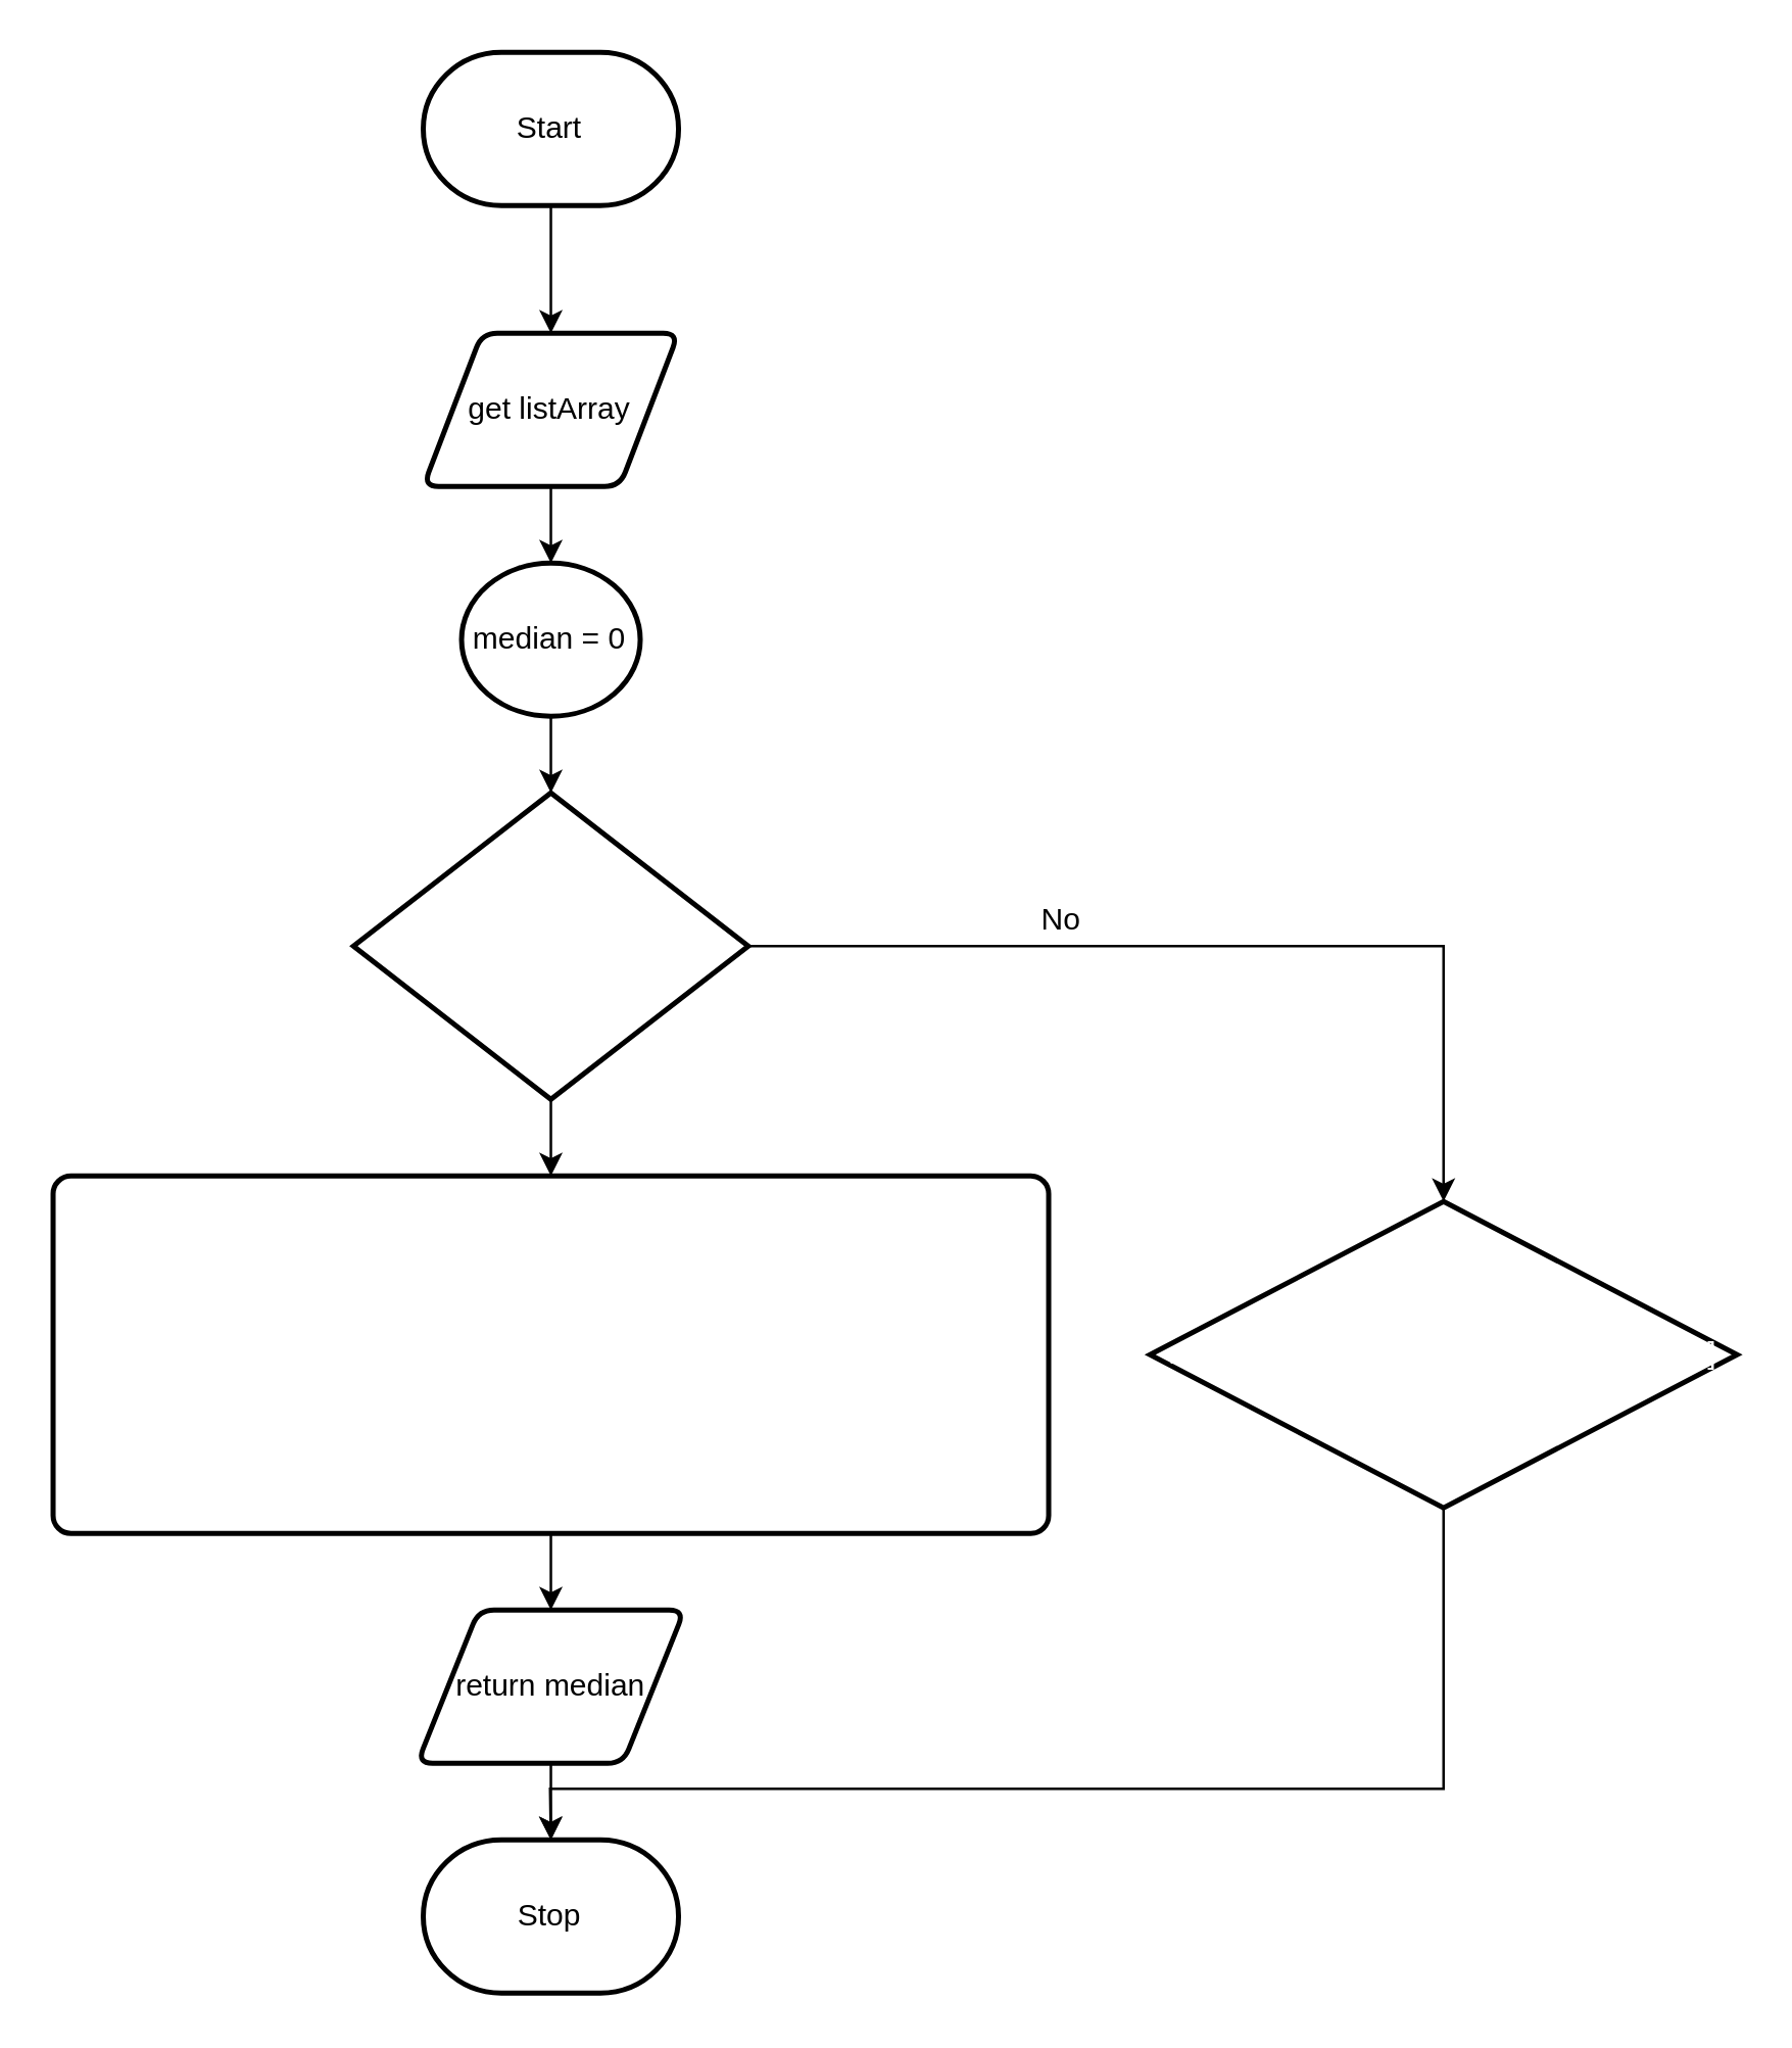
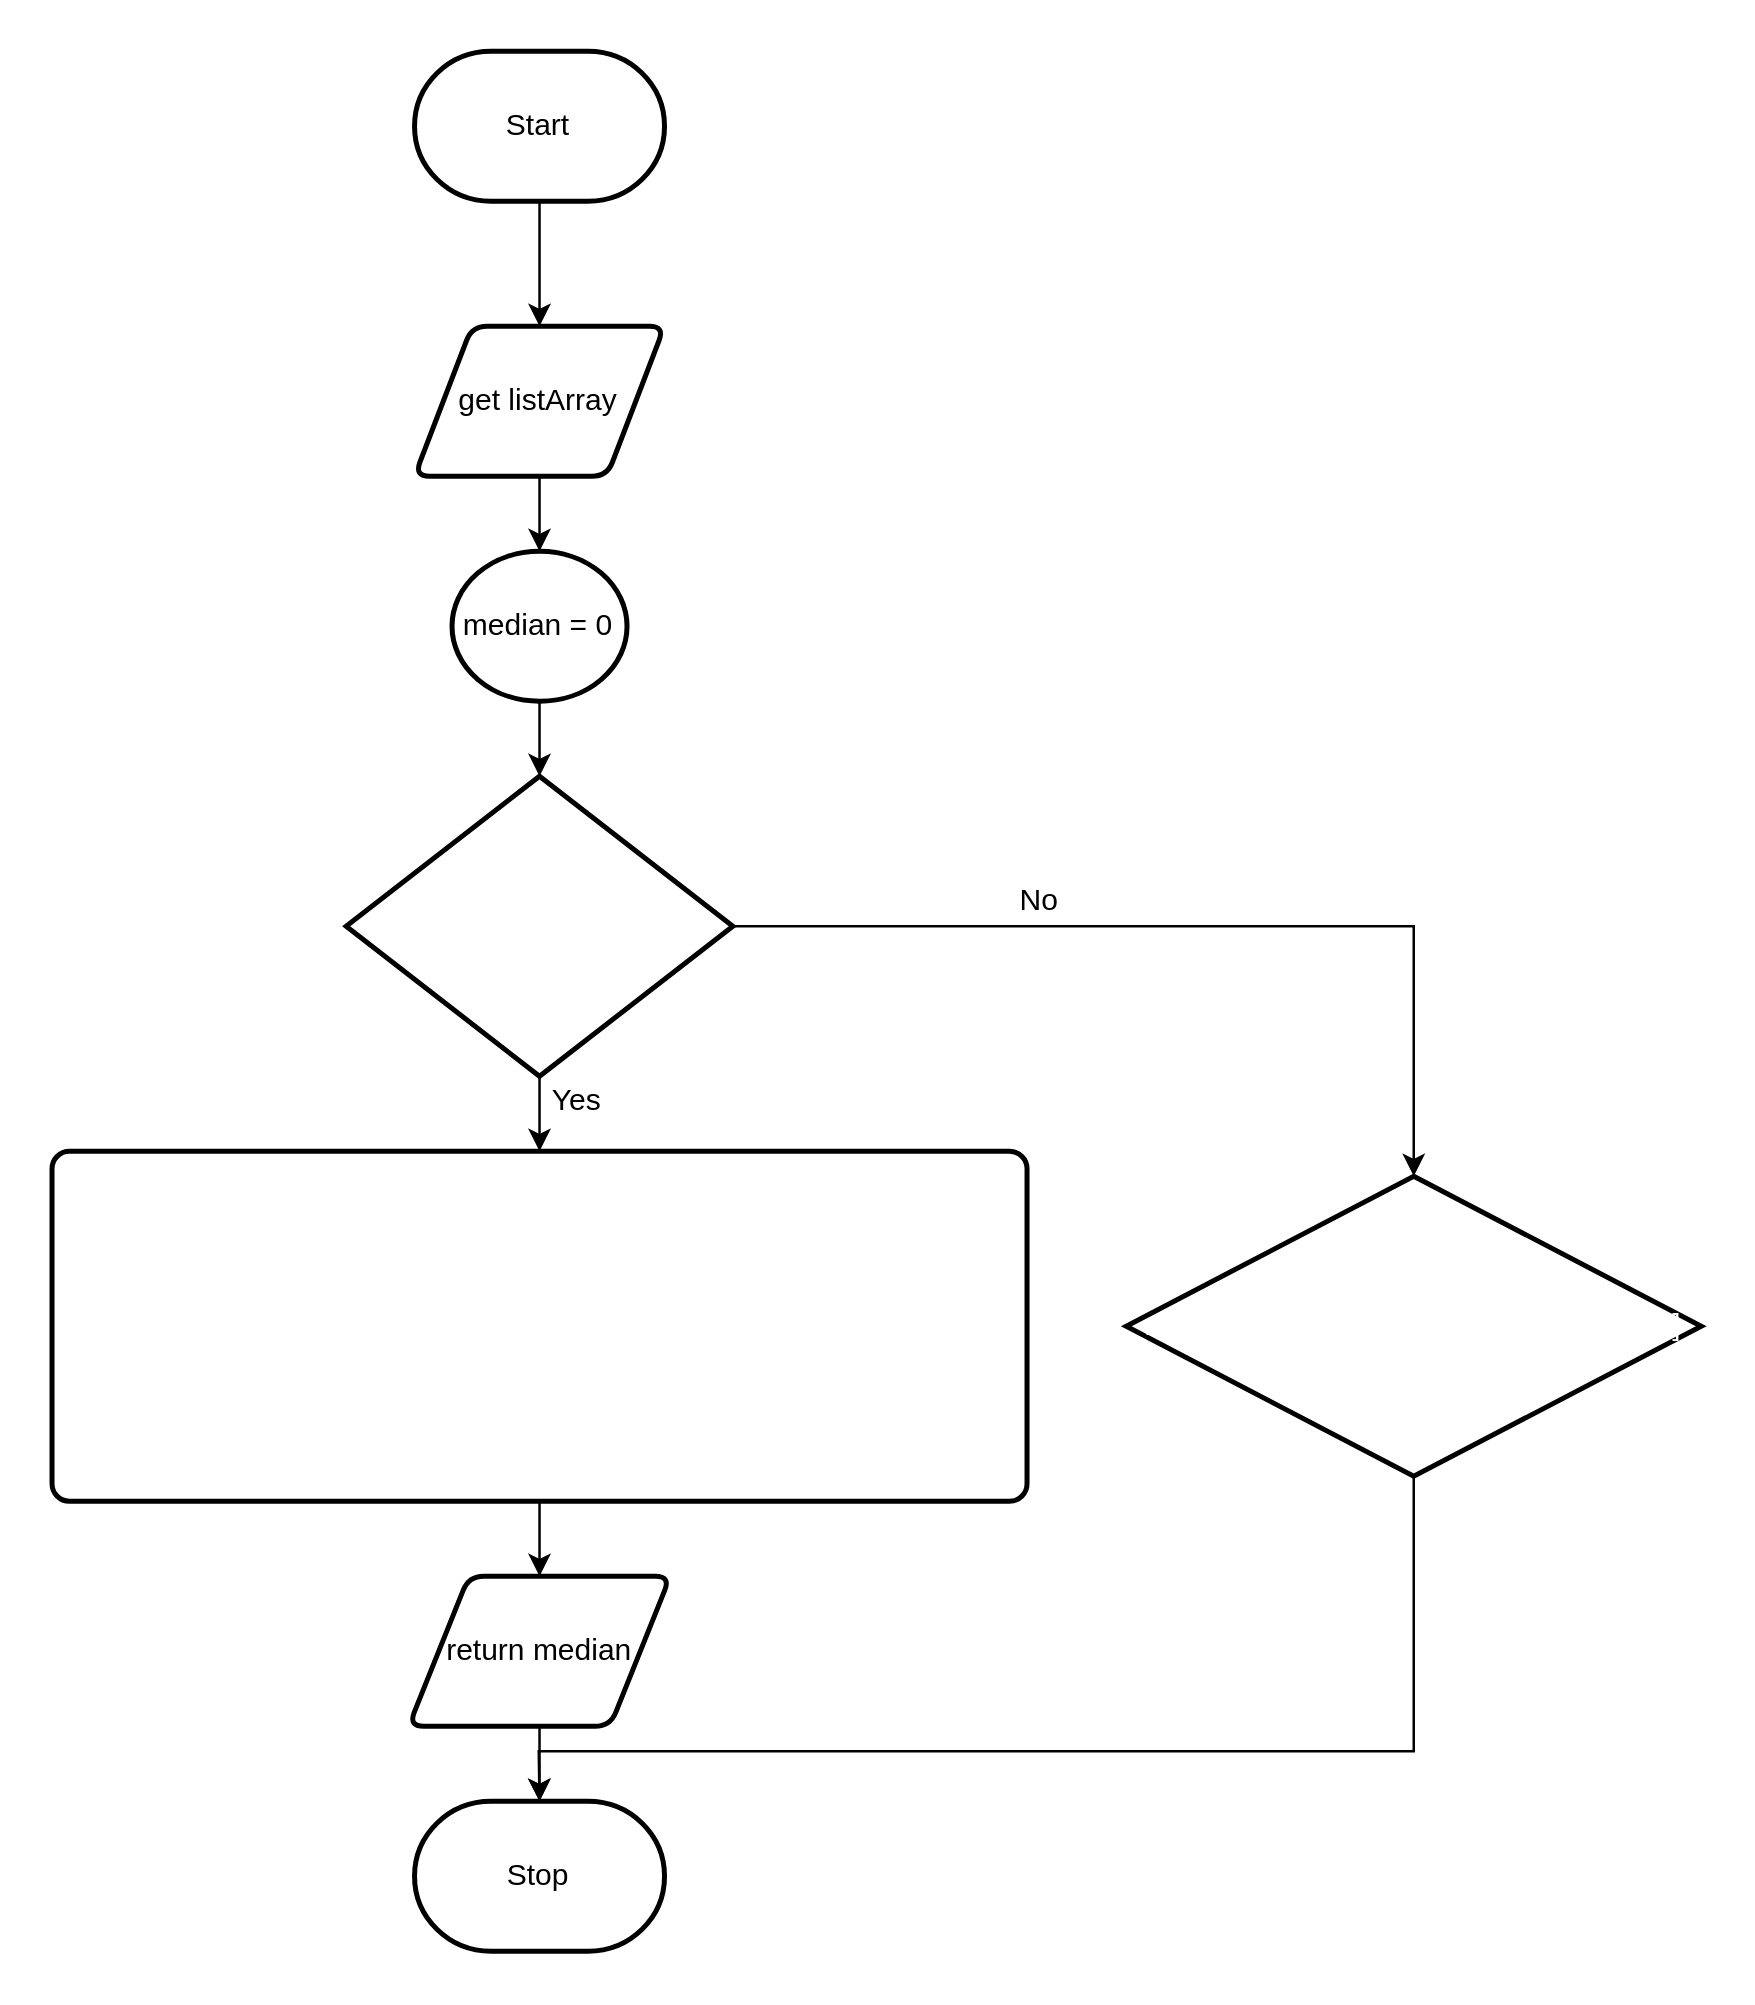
  <mxCell id="0" />
  <mxCell id="1" parent="0" />
  <mxCell id="2" value="" style="edgeStyle=none;html=1;" edge="1" parent="1" source="3"><mxGeometry relative="1" as="geometry"><mxPoint x="215.31" y="130" as="targetPoint" /></mxGeometry></mxCell>
  <mxCell id="3" value="Start" style="strokeWidth=2;html=1;shape=mxgraph.flowchart.terminator;whiteSpace=wrap;" vertex="1" parent="1"><mxGeometry x="165.31" y="20" width="100" height="60" as="geometry" /></mxCell>
  <mxCell id="4" value="" style="edgeStyle=none;html=1;" edge="1" parent="1" source="5" target="7"><mxGeometry relative="1" as="geometry" /></mxCell>
  <mxCell id="5" value="get listArray" style="shape=parallelogram;html=1;strokeWidth=2;perimeter=parallelogramPerimeter;whiteSpace=wrap;rounded=1;arcSize=12;size=0.23;" vertex="1" parent="1"><mxGeometry x="165.31" y="130" width="100" height="60" as="geometry" /></mxCell>
  <mxCell id="6" value="" style="edgeStyle=none;html=1;fontFamily=Helvetica;" edge="1" parent="1" source="7"><mxGeometry relative="1" as="geometry"><mxPoint x="215.31" y="310" as="targetPoint" /></mxGeometry></mxCell>
  <mxCell id="7" value="median = 0" style="ellipse;whiteSpace=wrap;html=1;absoluteArcSize=1;arcSize=14;strokeWidth=2;" vertex="1" parent="1"><mxGeometry x="180.31" y="220" width="70" height="60" as="geometry" /></mxCell>
  <mxCell id="8" value="Stop" style="strokeWidth=2;html=1;shape=mxgraph.flowchart.terminator;whiteSpace=wrap;" vertex="1" parent="1"><mxGeometry x="165.31" y="720" width="100" height="60" as="geometry" /></mxCell>
  <mxCell id="9" value="" style="edgeStyle=none;html=1;fontFamily=Helvetica;" edge="1" parent="1" source="11" target="13"><mxGeometry relative="1" as="geometry" /></mxCell>
  <mxCell id="10" style="edgeStyle=none;rounded=0;html=1;entryX=0.5;entryY=0;entryDx=0;entryDy=0;fontFamily=Helvetica;exitX=1;exitY=0.5;exitDx=0;exitDy=0;exitPerimeter=0;" edge="1" parent="1" source="11" target="19"><mxGeometry relative="1" as="geometry"><Array as="points"><mxPoint x="565" y="370" /></Array></mxGeometry></mxCell>
  <mxCell id="11" value="&lt;pre style=&quot;color: rgb(255 , 255 , 255) ; overflow-wrap: break-word&quot;&gt;&lt;font face=&quot;Helvetica&quot;&gt;if (arraySize % 2 === 0)&lt;/font&gt;&lt;/pre&gt;" style="strokeWidth=2;html=1;shape=mxgraph.flowchart.decision;whiteSpace=wrap;fontFamily=Helvetica;" vertex="1" parent="1"><mxGeometry x="137.96" y="310" width="154.69" height="120" as="geometry" /></mxCell>
  <mxCell id="12" style="edgeStyle=none;html=1;fontFamily=Helvetica;" edge="1" parent="1" source="13"><mxGeometry relative="1" as="geometry"><mxPoint x="215.31" y="630" as="targetPoint" /></mxGeometry></mxCell>
  <mxCell id="13" value="&lt;pre style=&quot;color: rgb(255 , 255 , 255) ; overflow-wrap: break-word&quot;&gt;&lt;font face=&quot;Helvetica&quot;&gt;median = (sortedArray[arraySize / 2] + sortedArray[arraySize / 2 - 1]) / 2&lt;/font&gt;&lt;/pre&gt;" style="rounded=1;whiteSpace=wrap;html=1;absoluteArcSize=1;arcSize=14;strokeWidth=2;fontFamily=Helvetica;" vertex="1" parent="1"><mxGeometry x="20.31" y="460" width="390" height="140" as="geometry" /></mxCell>
  <mxCell id="14" value="" style="edgeStyle=none;rounded=0;html=1;fontFamily=Helvetica;" edge="1" parent="1" source="15" target="8"><mxGeometry relative="1" as="geometry" /></mxCell>
  <mxCell id="15" value="return median" style="shape=parallelogram;html=1;strokeWidth=2;perimeter=parallelogramPerimeter;whiteSpace=wrap;rounded=1;arcSize=12;size=0.23;" vertex="1" parent="1"><mxGeometry x="162.96" y="630" width="104.69" height="60" as="geometry" /></mxCell>
+ <mxCell id="16" value="Yes" style="text;html=1;resizable=0;autosize=1;align=center;verticalAlign=middle;points=[];fillColor=none;strokeColor=none;rounded=0;fontFamily=Helvetica;" vertex="1" parent="1"><mxGeometry x="210.31" y="430" width="40" height="20" as="geometry" /></mxCell>
  <mxCell id="17" value="No" style="text;html=1;resizable=0;autosize=1;align=center;verticalAlign=middle;points=[];fillColor=none;strokeColor=none;rounded=0;fontFamily=Helvetica;" vertex="1" parent="1"><mxGeometry x="400" y="350" width="30" height="20" as="geometry" /></mxCell>
  <mxCell id="18" style="edgeStyle=none;rounded=0;html=1;entryX=0.5;entryY=0;entryDx=0;entryDy=0;entryPerimeter=0;fontFamily=Helvetica;" edge="1" parent="1" source="19" target="8"><mxGeometry relative="1" as="geometry"><Array as="points"><mxPoint x="565" y="700" /><mxPoint x="215" y="700" /></Array></mxGeometry></mxCell>
  <mxCell id="19" value="&lt;pre style=&quot;color: rgb(255 , 255 , 255) ; overflow-wrap: break-word&quot;&gt;&lt;pre style=&quot;overflow-wrap: break-word&quot;&gt;&lt;font face=&quot;Helvetica&quot;&gt;median = sortedArray[(arraySize - 1) / 2]&lt;/font&gt;&lt;/pre&gt;&lt;/pre&gt;" style="rhombus;whiteSpace=wrap;html=1;absoluteArcSize=1;arcSize=14;strokeWidth=2;fontFamily=Helvetica;" vertex="1" parent="1"><mxGeometry x="450" y="470" width="230" height="120" as="geometry" /></mxCell>
